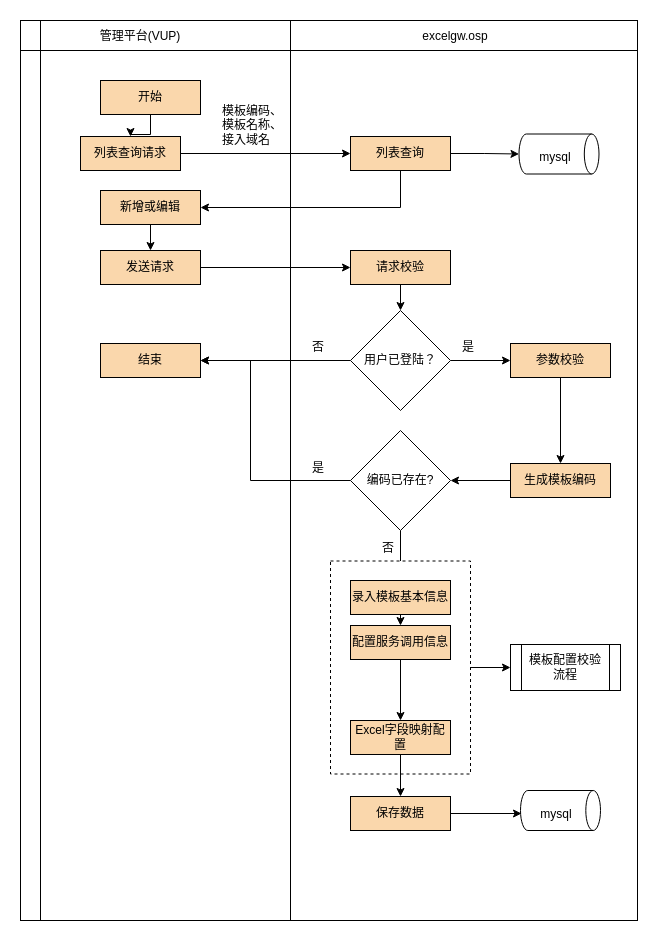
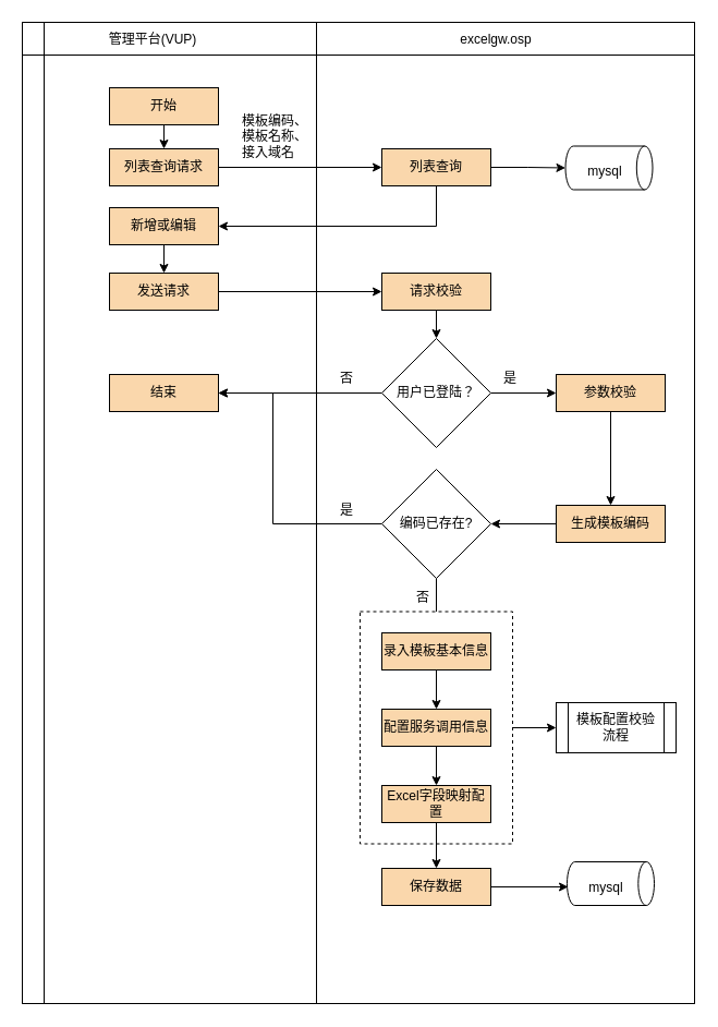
  <mxCell id="0" />
  <mxCell id="1" parent="0" />
  <mxCell id="2" value="" style="shape=internalStorage;whiteSpace=wrap;html=1;backgroundOutline=1;dx=0;dy=30;" vertex="1" parent="1"><mxGeometry x="273" y="20" width="364" height="900" as="geometry" /></mxCell>
  <mxCell id="3" value="excelgw.osp" style="text;html=1;align=center;verticalAlign=middle;whiteSpace=wrap;rounded=0;" vertex="1" parent="1"><mxGeometry x="410" y="26" width="90" height="20" as="geometry" /></mxCell>
  <mxCell id="4" value="" style="shape=internalStorage;whiteSpace=wrap;html=1;backgroundOutline=1;dx=20;dy=30;" vertex="1" parent="1"><mxGeometry x="20" y="20" width="270" height="900" as="geometry" /></mxCell>
  <mxCell id="5" value="管理平台(VUP)" style="text;html=1;align=center;verticalAlign=middle;whiteSpace=wrap;rounded=0;" vertex="1" parent="1"><mxGeometry x="90" y="26" width="100" height="20" as="geometry" /></mxCell>
  <mxCell id="6" style="edgeStyle=orthogonalEdgeStyle;rounded=0;orthogonalLoop=1;jettySize=auto;html=1;" edge="1" parent="1" source="7" target="12"><mxGeometry relative="1" as="geometry" /></mxCell>
- <mxCell id="7" value="列表查询请求" style="rounded=0;whiteSpace=wrap;html=1;fillColor=#fad7ac;strokeColor=default;" vertex="1" parent="1"><mxGeometry x="80" y="136" width="100" height="34" as="geometry" /></mxCell>
+ <mxCell id="7" value="列表查询请求" style="rounded=0;whiteSpace=wrap;html=1;fillColor=#fad7ac;strokeColor=default;" vertex="1" parent="1"><mxGeometry x="100" y="136" width="100" height="34" as="geometry" /></mxCell>
  <mxCell id="8" value="" style="edgeStyle=orthogonalEdgeStyle;rounded=0;orthogonalLoop=1;jettySize=auto;html=1;" edge="1" parent="1" source="9" target="7"><mxGeometry relative="1" as="geometry" /></mxCell>
  <mxCell id="9" value="开始" style="rounded=0;whiteSpace=wrap;html=1;fillColor=#fad7ac;strokeColor=default;" vertex="1" parent="1"><mxGeometry x="100" y="80" width="100" height="34" as="geometry" /></mxCell>
  <mxCell id="10" style="edgeStyle=orthogonalEdgeStyle;rounded=0;orthogonalLoop=1;jettySize=auto;html=1;entryX=1;entryY=0.5;entryDx=0;entryDy=0;exitX=0.5;exitY=1;exitDx=0;exitDy=0;" edge="1" parent="1" source="12" target="14"><mxGeometry relative="1" as="geometry" /></mxCell>
  <mxCell id="11" style="edgeStyle=orthogonalEdgeStyle;rounded=0;orthogonalLoop=1;jettySize=auto;html=1;entryX=0;entryY=0.5;entryDx=0;entryDy=0;entryPerimeter=0;" edge="1" parent="1" source="12" target="28"><mxGeometry relative="1" as="geometry"><mxPoint x="790" y="187" as="targetPoint" /></mxGeometry></mxCell>
  <mxCell id="12" value="列表查询" style="rounded=0;whiteSpace=wrap;html=1;fillColor=#fad7ac;strokeColor=default;" vertex="1" parent="1"><mxGeometry x="350" y="136" width="100" height="34" as="geometry" /></mxCell>
  <mxCell id="13" style="edgeStyle=orthogonalEdgeStyle;rounded=0;orthogonalLoop=1;jettySize=auto;html=1;" edge="1" parent="1" source="14" target="16"><mxGeometry relative="1" as="geometry" /></mxCell>
  <mxCell id="14" value="新增或编辑" style="rounded=0;whiteSpace=wrap;html=1;fillColor=#fad7ac;strokeColor=default;" vertex="1" parent="1"><mxGeometry x="100" y="190" width="100" height="34" as="geometry" /></mxCell>
  <mxCell id="15" style="edgeStyle=orthogonalEdgeStyle;rounded=0;orthogonalLoop=1;jettySize=auto;html=1;entryX=0;entryY=0.5;entryDx=0;entryDy=0;" edge="1" parent="1" source="16" target="18"><mxGeometry relative="1" as="geometry" /></mxCell>
  <mxCell id="16" value="发送请求" style="rounded=0;whiteSpace=wrap;html=1;fillColor=#fad7ac;strokeColor=default;" vertex="1" parent="1"><mxGeometry x="100" y="250" width="100" height="34" as="geometry" /></mxCell>
  <mxCell id="17" value="" style="edgeStyle=orthogonalEdgeStyle;rounded=0;orthogonalLoop=1;jettySize=auto;html=1;" edge="1" parent="1" source="18" target="21"><mxGeometry relative="1" as="geometry" /></mxCell>
  <mxCell id="18" value="请求校验" style="rounded=0;whiteSpace=wrap;html=1;fillColor=#fad7ac;strokeColor=default;" vertex="1" parent="1"><mxGeometry x="350" y="250" width="100" height="34" as="geometry" /></mxCell>
  <mxCell id="19" style="edgeStyle=orthogonalEdgeStyle;rounded=0;orthogonalLoop=1;jettySize=auto;html=1;entryX=1;entryY=0.5;entryDx=0;entryDy=0;" edge="1" parent="1" source="21" target="22"><mxGeometry relative="1" as="geometry" /></mxCell>
  <mxCell id="20" value="" style="edgeStyle=orthogonalEdgeStyle;rounded=0;orthogonalLoop=1;jettySize=auto;html=1;" edge="1" parent="1" source="21" target="24"><mxGeometry relative="1" as="geometry" /></mxCell>
  <mxCell id="21" value="用户已登陆？" style="rhombus;whiteSpace=wrap;html=1;" vertex="1" parent="1"><mxGeometry x="350" y="310" width="100" height="100" as="geometry" /></mxCell>
  <mxCell id="22" value="结束" style="rounded=0;whiteSpace=wrap;html=1;fillColor=#fad7ac;strokeColor=default;" vertex="1" parent="1"><mxGeometry x="100" y="343" width="100" height="34" as="geometry" /></mxCell>
  <mxCell id="23" value="" style="edgeStyle=orthogonalEdgeStyle;rounded=0;orthogonalLoop=1;jettySize=auto;html=1;" edge="1" parent="1" source="24" target="26"><mxGeometry relative="1" as="geometry" /></mxCell>
  <mxCell id="24" value="参数校验" style="rounded=0;whiteSpace=wrap;html=1;fillColor=#fad7ac;strokeColor=default;" vertex="1" parent="1"><mxGeometry x="510" y="343" width="100" height="34" as="geometry" /></mxCell>
  <mxCell id="25" style="edgeStyle=orthogonalEdgeStyle;rounded=0;orthogonalLoop=1;jettySize=auto;html=1;entryX=1;entryY=0.5;entryDx=0;entryDy=0;" edge="1" parent="1" source="26" target="32"><mxGeometry relative="1" as="geometry" /></mxCell>
  <mxCell id="26" value="生成模板编码" style="rounded=0;whiteSpace=wrap;html=1;fillColor=#fad7ac;strokeColor=default;" vertex="1" parent="1"><mxGeometry x="510" y="463" width="100" height="34" as="geometry" /></mxCell>
  <mxCell id="27" value="" style="group" vertex="1" connectable="0" parent="1"><mxGeometry x="518.5" y="133.5" width="85" height="47" as="geometry" /></mxCell>
  <mxCell id="28" value="" style="strokeWidth=1;html=1;shape=mxgraph.flowchart.direct_data;whiteSpace=wrap;" vertex="1" parent="27"><mxGeometry width="80" height="40" as="geometry" /></mxCell>
  <mxCell id="29" value="mysql" style="text;html=1;align=center;verticalAlign=middle;whiteSpace=wrap;rounded=0;" vertex="1" parent="27"><mxGeometry x="7.083" y="15.167" width="58.438" height="16.667" as="geometry" /></mxCell>
  <mxCell id="30" style="edgeStyle=orthogonalEdgeStyle;rounded=0;orthogonalLoop=1;jettySize=auto;html=1;exitX=0;exitY=0.5;exitDx=0;exitDy=0;entryX=1;entryY=0.5;entryDx=0;entryDy=0;" edge="1" parent="1" source="32" target="22"><mxGeometry relative="1" as="geometry"><Array as="points"><mxPoint x="250" y="480" /><mxPoint x="250" y="360" /></Array></mxGeometry></mxCell>
  <mxCell id="31" value="" style="edgeStyle=orthogonalEdgeStyle;rounded=0;orthogonalLoop=1;jettySize=auto;html=1;" edge="1" parent="1" source="32" target="36"><mxGeometry relative="1" as="geometry" /></mxCell>
  <mxCell id="32" value="编码已存在?" style="rhombus;whiteSpace=wrap;html=1;" vertex="1" parent="1"><mxGeometry x="350" y="430" width="100" height="100" as="geometry" /></mxCell>
  <mxCell id="33" value="" style="edgeStyle=orthogonalEdgeStyle;rounded=0;orthogonalLoop=1;jettySize=auto;html=1;" edge="1" parent="1" source="34" target="47"><mxGeometry relative="1" as="geometry" /></mxCell>
  <mxCell id="34" value="" style="rounded=0;whiteSpace=wrap;html=1;dashed=1;" vertex="1" parent="1"><mxGeometry x="330" y="560.5" width="140" height="213" as="geometry" /></mxCell>
  <mxCell id="35" style="edgeStyle=orthogonalEdgeStyle;rounded=0;orthogonalLoop=1;jettySize=auto;html=1;exitX=0.5;exitY=1;exitDx=0;exitDy=0;entryX=0.5;entryY=0;entryDx=0;entryDy=0;" edge="1" parent="1" source="36" target="38"><mxGeometry relative="1" as="geometry" /></mxCell>
  <mxCell id="36" value="录入模板基本信息" style="rounded=0;whiteSpace=wrap;html=1;fillColor=#fad7ac;strokeColor=default;" vertex="1" parent="1"><mxGeometry x="350" y="580" width="100" height="34" as="geometry" /></mxCell>
  <mxCell id="37" value="" style="edgeStyle=orthogonalEdgeStyle;rounded=0;orthogonalLoop=1;jettySize=auto;html=1;" edge="1" parent="1" source="38" target="41"><mxGeometry relative="1" as="geometry" /></mxCell>
- <mxCell id="38" value="配置服务调用信息" style="rounded=0;whiteSpace=wrap;html=1;fillColor=#fad7ac;strokeColor=default;" vertex="1" parent="1"><mxGeometry x="350" y="625" width="100" height="34" as="geometry" /></mxCell>
+ <mxCell id="38" value="配置服务调用信息" style="rounded=0;whiteSpace=wrap;html=1;fillColor=#fad7ac;strokeColor=default;" vertex="1" parent="1"><mxGeometry x="350" y="650" width="100" height="34" as="geometry" /></mxCell>
  <mxCell id="39" value="保存数据" style="rounded=0;whiteSpace=wrap;html=1;fillColor=#fad7ac;strokeColor=default;" vertex="1" parent="1"><mxGeometry x="350" y="796" width="100" height="34" as="geometry" /></mxCell>
  <mxCell id="40" value="" style="edgeStyle=orthogonalEdgeStyle;rounded=0;orthogonalLoop=1;jettySize=auto;html=1;" edge="1" parent="1" source="41" target="39"><mxGeometry relative="1" as="geometry" /></mxCell>
  <mxCell id="41" value="Excel字段映射配置" style="rounded=0;whiteSpace=wrap;html=1;fillColor=#fad7ac;strokeColor=default;" vertex="1" parent="1"><mxGeometry x="350" y="720" width="100" height="34" as="geometry" /></mxCell>
  <mxCell id="42" value="模板编码、&lt;div&gt;模板名称、&lt;/div&gt;&lt;div&gt;&lt;span style=&quot;background-color: initial;&quot;&gt;接入域名&lt;/span&gt;&lt;/div&gt;" style="text;html=1;align=left;verticalAlign=middle;whiteSpace=wrap;rounded=0;" vertex="1" parent="1"><mxGeometry x="220" y="100" width="70" height="50" as="geometry" /></mxCell>
  <mxCell id="43" value="是" style="text;html=1;align=left;verticalAlign=middle;whiteSpace=wrap;rounded=0;" vertex="1" parent="1"><mxGeometry x="460" y="339" width="20" height="16" as="geometry" /></mxCell>
  <mxCell id="44" value="否" style="text;html=1;align=left;verticalAlign=middle;whiteSpace=wrap;rounded=0;" vertex="1" parent="1"><mxGeometry x="310" y="339" width="20" height="16" as="geometry" /></mxCell>
  <mxCell id="45" value="是" style="text;html=1;align=left;verticalAlign=middle;whiteSpace=wrap;rounded=0;" vertex="1" parent="1"><mxGeometry x="310" y="460" width="20" height="16" as="geometry" /></mxCell>
  <mxCell id="46" value="否" style="text;html=1;align=left;verticalAlign=middle;whiteSpace=wrap;rounded=0;" vertex="1" parent="1"><mxGeometry x="380" y="540" width="16" height="16" as="geometry" /></mxCell>
  <mxCell id="47" value="模板配置校验&lt;div&gt;流程&lt;/div&gt;" style="shape=process;whiteSpace=wrap;html=1;backgroundOutline=1;" vertex="1" parent="1"><mxGeometry x="510" y="644" width="110" height="46" as="geometry" /></mxCell>
  <mxCell id="48" value="" style="group" vertex="1" connectable="0" parent="1"><mxGeometry x="520" y="790" width="85" height="47" as="geometry" /></mxCell>
  <mxCell id="49" value="" style="strokeWidth=1;html=1;shape=mxgraph.flowchart.direct_data;whiteSpace=wrap;" vertex="1" parent="48"><mxGeometry width="80" height="40" as="geometry" /></mxCell>
  <mxCell id="50" value="mysql" style="text;html=1;align=center;verticalAlign=middle;whiteSpace=wrap;rounded=0;" vertex="1" parent="48"><mxGeometry x="7.083" y="15.167" width="58.438" height="16.667" as="geometry" /></mxCell>
  <mxCell id="51" style="edgeStyle=orthogonalEdgeStyle;rounded=0;orthogonalLoop=1;jettySize=auto;html=1;entryX=-0.104;entryY=0.47;entryDx=0;entryDy=0;entryPerimeter=0;" edge="1" parent="1" source="39" target="50"><mxGeometry relative="1" as="geometry" /></mxCell>
